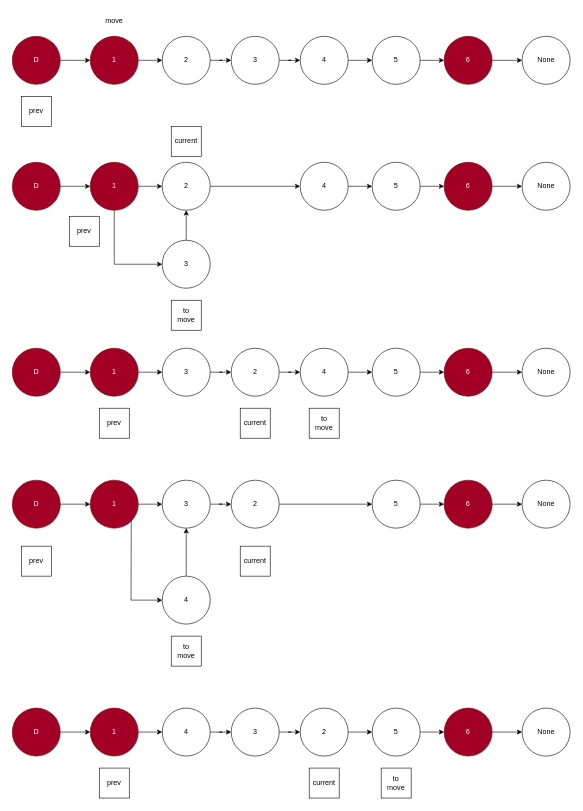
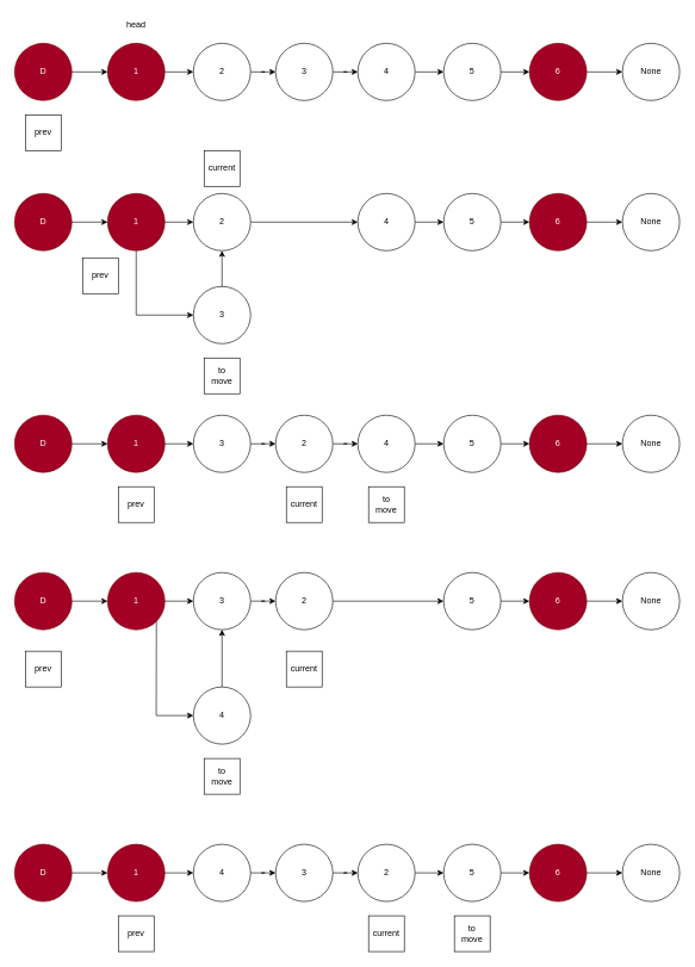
  <mxCell id="0" />
  <mxCell id="1" parent="0" />
  <mxCell id="2" value="" style="edgeStyle=orthogonalEdgeStyle;rounded=0;orthogonalLoop=1;jettySize=auto;html=1;entryX=0;entryY=0.5;entryDx=0;entryDy=0;" parent="1" source="3" target="5" edge="1"><mxGeometry relative="1" as="geometry" /></mxCell>
  <mxCell id="3" value="1" style="ellipse;whiteSpace=wrap;html=1;aspect=fixed;fillColor=#a20025;fontColor=#ffffff;strokeColor=#6F0000;" parent="1" vertex="1"><mxGeometry x="150" y="60" width="80" height="80" as="geometry" /></mxCell>
  <mxCell id="4" style="edgeStyle=orthogonalEdgeStyle;rounded=0;orthogonalLoop=1;jettySize=auto;html=1;entryX=0;entryY=0.5;entryDx=0;entryDy=0;" parent="1" source="5" target="7" edge="1"><mxGeometry relative="1" as="geometry" /></mxCell>
  <mxCell id="5" value="2" style="ellipse;whiteSpace=wrap;html=1;aspect=fixed;" parent="1" vertex="1"><mxGeometry x="270" y="60" width="80" height="80" as="geometry" /></mxCell>
  <mxCell id="6" style="edgeStyle=orthogonalEdgeStyle;rounded=0;orthogonalLoop=1;jettySize=auto;html=1;entryX=0;entryY=0.5;entryDx=0;entryDy=0;" parent="1" source="7" target="9" edge="1"><mxGeometry relative="1" as="geometry" /></mxCell>
  <mxCell id="7" value="3" style="ellipse;whiteSpace=wrap;html=1;aspect=fixed;" parent="1" vertex="1"><mxGeometry x="385" y="60" width="80" height="80" as="geometry" /></mxCell>
  <mxCell id="8" style="edgeStyle=orthogonalEdgeStyle;rounded=0;orthogonalLoop=1;jettySize=auto;html=1;entryX=0;entryY=0.5;entryDx=0;entryDy=0;" parent="1" source="9" target="11" edge="1"><mxGeometry relative="1" as="geometry" /></mxCell>
  <mxCell id="9" value="4" style="ellipse;whiteSpace=wrap;html=1;aspect=fixed;" parent="1" vertex="1"><mxGeometry x="500" y="60" width="80" height="80" as="geometry" /></mxCell>
  <mxCell id="10" style="edgeStyle=orthogonalEdgeStyle;rounded=0;orthogonalLoop=1;jettySize=auto;html=1;entryX=0;entryY=0.5;entryDx=0;entryDy=0;" parent="1" source="11" target="13" edge="1"><mxGeometry relative="1" as="geometry" /></mxCell>
  <mxCell id="11" value="5" style="ellipse;whiteSpace=wrap;html=1;aspect=fixed;" parent="1" vertex="1"><mxGeometry x="620" y="60" width="80" height="80" as="geometry" /></mxCell>
  <mxCell id="12" style="edgeStyle=orthogonalEdgeStyle;rounded=0;orthogonalLoop=1;jettySize=auto;html=1;" parent="1" source="13" target="15" edge="1"><mxGeometry relative="1" as="geometry" /></mxCell>
  <mxCell id="13" value="6" style="ellipse;whiteSpace=wrap;html=1;aspect=fixed;fillColor=#a20025;fontColor=#ffffff;strokeColor=#6F0000;" parent="1" vertex="1"><mxGeometry x="740" y="60" width="80" height="80" as="geometry" /></mxCell>
  <mxCell id="14" value="prev" style="rounded=0;whiteSpace=wrap;html=1;" parent="1" vertex="1"><mxGeometry x="35" y="160" width="50" height="50" as="geometry" /></mxCell>
  <mxCell id="15" value="None" style="ellipse;whiteSpace=wrap;html=1;aspect=fixed;" parent="1" vertex="1"><mxGeometry x="870" y="60" width="80" height="80" as="geometry" /></mxCell>
  <mxCell id="16" style="edgeStyle=orthogonalEdgeStyle;rounded=0;orthogonalLoop=1;jettySize=auto;html=1;" parent="1" source="17" target="3" edge="1"><mxGeometry relative="1" as="geometry" /></mxCell>
  <mxCell id="17" value="D" style="ellipse;whiteSpace=wrap;html=1;aspect=fixed;fillColor=#a20025;fontColor=#ffffff;strokeColor=#6F0000;" parent="1" vertex="1"><mxGeometry x="20" y="60" width="80" height="80" as="geometry" /></mxCell>
  <mxCell id="18" value="" style="edgeStyle=orthogonalEdgeStyle;rounded=0;orthogonalLoop=1;jettySize=auto;html=1;entryX=0;entryY=0.5;entryDx=0;entryDy=0;" parent="1" source="20" target="22" edge="1"><mxGeometry relative="1" as="geometry" /></mxCell>
  <mxCell id="19" style="edgeStyle=orthogonalEdgeStyle;rounded=0;orthogonalLoop=1;jettySize=auto;html=1;entryX=0;entryY=0.5;entryDx=0;entryDy=0;" parent="1" source="20" target="23" edge="1"><mxGeometry relative="1" as="geometry"><Array as="points"><mxPoint x="190" y="440" /></Array></mxGeometry></mxCell>
  <mxCell id="20" value="1" style="ellipse;whiteSpace=wrap;html=1;aspect=fixed;fillColor=#a20025;fontColor=#ffffff;strokeColor=#6F0000;" parent="1" vertex="1"><mxGeometry x="150" y="270" width="80" height="80" as="geometry" /></mxCell>
  <mxCell id="21" style="edgeStyle=orthogonalEdgeStyle;rounded=0;orthogonalLoop=1;jettySize=auto;html=1;" parent="1" source="22" target="25" edge="1"><mxGeometry relative="1" as="geometry" /></mxCell>
  <mxCell id="22" value="2" style="ellipse;whiteSpace=wrap;html=1;aspect=fixed;" parent="1" vertex="1"><mxGeometry x="270" y="270" width="80" height="80" as="geometry" /></mxCell>
  <mxCell id="23" value="3" style="ellipse;whiteSpace=wrap;html=1;aspect=fixed;" parent="1" vertex="1"><mxGeometry x="270" y="400" width="80" height="80" as="geometry" /></mxCell>
  <mxCell id="24" style="edgeStyle=orthogonalEdgeStyle;rounded=0;orthogonalLoop=1;jettySize=auto;html=1;entryX=0;entryY=0.5;entryDx=0;entryDy=0;" parent="1" source="25" target="27" edge="1"><mxGeometry relative="1" as="geometry" /></mxCell>
  <mxCell id="25" value="4" style="ellipse;whiteSpace=wrap;html=1;aspect=fixed;" parent="1" vertex="1"><mxGeometry x="500" y="270" width="80" height="80" as="geometry" /></mxCell>
  <mxCell id="26" style="edgeStyle=orthogonalEdgeStyle;rounded=0;orthogonalLoop=1;jettySize=auto;html=1;entryX=0;entryY=0.5;entryDx=0;entryDy=0;" parent="1" source="27" target="29" edge="1"><mxGeometry relative="1" as="geometry" /></mxCell>
  <mxCell id="27" value="5" style="ellipse;whiteSpace=wrap;html=1;aspect=fixed;" parent="1" vertex="1"><mxGeometry x="620" y="270" width="80" height="80" as="geometry" /></mxCell>
  <mxCell id="28" style="edgeStyle=orthogonalEdgeStyle;rounded=0;orthogonalLoop=1;jettySize=auto;html=1;" parent="1" source="29" target="33" edge="1"><mxGeometry relative="1" as="geometry" /></mxCell>
  <mxCell id="29" value="6" style="ellipse;whiteSpace=wrap;html=1;aspect=fixed;fillColor=#a20025;fontColor=#ffffff;strokeColor=#6F0000;" parent="1" vertex="1"><mxGeometry x="740" y="270" width="80" height="80" as="geometry" /></mxCell>
  <mxCell id="30" value="prev" style="rounded=0;whiteSpace=wrap;html=1;" parent="1" vertex="1"><mxGeometry x="115" y="360" width="50" height="50" as="geometry" /></mxCell>
  <mxCell id="31" value="current" style="rounded=0;whiteSpace=wrap;html=1;" parent="1" vertex="1"><mxGeometry x="285" y="210" width="50" height="50" as="geometry" /></mxCell>
  <mxCell id="32" value="to&lt;br&gt;move" style="rounded=0;whiteSpace=wrap;html=1;" parent="1" vertex="1"><mxGeometry x="285" y="500" width="50" height="50" as="geometry" /></mxCell>
  <mxCell id="33" value="None" style="ellipse;whiteSpace=wrap;html=1;aspect=fixed;" parent="1" vertex="1"><mxGeometry x="870" y="270" width="80" height="80" as="geometry" /></mxCell>
  <mxCell id="34" style="edgeStyle=orthogonalEdgeStyle;rounded=0;orthogonalLoop=1;jettySize=auto;html=1;" parent="1" source="35" target="20" edge="1"><mxGeometry relative="1" as="geometry" /></mxCell>
  <mxCell id="35" value="D" style="ellipse;whiteSpace=wrap;html=1;aspect=fixed;fillColor=#a20025;fontColor=#ffffff;strokeColor=#6F0000;" parent="1" vertex="1"><mxGeometry x="20" y="270" width="80" height="80" as="geometry" /></mxCell>
  <mxCell id="36" value="" style="endArrow=classic;html=1;rounded=0;exitX=0.5;exitY=0;exitDx=0;exitDy=0;entryX=0.5;entryY=1;entryDx=0;entryDy=0;" parent="1" source="23" target="22" edge="1"><mxGeometry width="50" height="50" relative="1" as="geometry"><mxPoint x="410" y="340" as="sourcePoint" /><mxPoint x="460" y="290" as="targetPoint" /></mxGeometry></mxCell>
  <mxCell id="37" value="" style="edgeStyle=orthogonalEdgeStyle;rounded=0;orthogonalLoop=1;jettySize=auto;html=1;entryX=0;entryY=0.5;entryDx=0;entryDy=0;" parent="1" source="38" target="40" edge="1"><mxGeometry relative="1" as="geometry" /></mxCell>
  <mxCell id="38" value="1" style="ellipse;whiteSpace=wrap;html=1;aspect=fixed;fillColor=#a20025;fontColor=#ffffff;strokeColor=#6F0000;" parent="1" vertex="1"><mxGeometry x="150" y="580" width="80" height="80" as="geometry" /></mxCell>
  <mxCell id="39" style="edgeStyle=orthogonalEdgeStyle;rounded=0;orthogonalLoop=1;jettySize=auto;html=1;entryX=0;entryY=0.5;entryDx=0;entryDy=0;" parent="1" source="40" target="42" edge="1"><mxGeometry relative="1" as="geometry" /></mxCell>
  <mxCell id="40" value="3" style="ellipse;whiteSpace=wrap;html=1;aspect=fixed;" parent="1" vertex="1"><mxGeometry x="270" y="580" width="80" height="80" as="geometry" /></mxCell>
  <mxCell id="41" style="edgeStyle=orthogonalEdgeStyle;rounded=0;orthogonalLoop=1;jettySize=auto;html=1;entryX=0;entryY=0.5;entryDx=0;entryDy=0;" parent="1" source="42" target="44" edge="1"><mxGeometry relative="1" as="geometry" /></mxCell>
  <mxCell id="42" value="2" style="ellipse;whiteSpace=wrap;html=1;aspect=fixed;" parent="1" vertex="1"><mxGeometry x="385" y="580" width="80" height="80" as="geometry" /></mxCell>
  <mxCell id="43" style="edgeStyle=orthogonalEdgeStyle;rounded=0;orthogonalLoop=1;jettySize=auto;html=1;entryX=0;entryY=0.5;entryDx=0;entryDy=0;" parent="1" source="44" target="46" edge="1"><mxGeometry relative="1" as="geometry" /></mxCell>
  <mxCell id="44" value="4" style="ellipse;whiteSpace=wrap;html=1;aspect=fixed;" parent="1" vertex="1"><mxGeometry x="500" y="580" width="80" height="80" as="geometry" /></mxCell>
  <mxCell id="45" style="edgeStyle=orthogonalEdgeStyle;rounded=0;orthogonalLoop=1;jettySize=auto;html=1;entryX=0;entryY=0.5;entryDx=0;entryDy=0;" parent="1" source="46" target="48" edge="1"><mxGeometry relative="1" as="geometry" /></mxCell>
  <mxCell id="46" value="5" style="ellipse;whiteSpace=wrap;html=1;aspect=fixed;" parent="1" vertex="1"><mxGeometry x="620" y="580" width="80" height="80" as="geometry" /></mxCell>
  <mxCell id="47" style="edgeStyle=orthogonalEdgeStyle;rounded=0;orthogonalLoop=1;jettySize=auto;html=1;" parent="1" source="48" target="52" edge="1"><mxGeometry relative="1" as="geometry" /></mxCell>
  <mxCell id="48" value="6" style="ellipse;whiteSpace=wrap;html=1;aspect=fixed;fillColor=#a20025;fontColor=#ffffff;strokeColor=#6F0000;" parent="1" vertex="1"><mxGeometry x="740" y="580" width="80" height="80" as="geometry" /></mxCell>
  <mxCell id="49" value="prev" style="rounded=0;whiteSpace=wrap;html=1;" parent="1" vertex="1"><mxGeometry x="165" y="680" width="50" height="50" as="geometry" /></mxCell>
  <mxCell id="50" value="current" style="rounded=0;whiteSpace=wrap;html=1;" parent="1" vertex="1"><mxGeometry x="400" y="680" width="50" height="50" as="geometry" /></mxCell>
  <mxCell id="51" value="to&lt;br&gt;move" style="rounded=0;whiteSpace=wrap;html=1;" parent="1" vertex="1"><mxGeometry x="515" y="680" width="50" height="50" as="geometry" /></mxCell>
  <mxCell id="52" value="None" style="ellipse;whiteSpace=wrap;html=1;aspect=fixed;" parent="1" vertex="1"><mxGeometry x="870" y="580" width="80" height="80" as="geometry" /></mxCell>
  <mxCell id="53" style="edgeStyle=orthogonalEdgeStyle;rounded=0;orthogonalLoop=1;jettySize=auto;html=1;" parent="1" source="54" target="38" edge="1"><mxGeometry relative="1" as="geometry" /></mxCell>
  <mxCell id="54" value="D" style="ellipse;whiteSpace=wrap;html=1;aspect=fixed;fillColor=#a20025;fontColor=#ffffff;strokeColor=#6F0000;" parent="1" vertex="1"><mxGeometry x="20" y="580" width="80" height="80" as="geometry" /></mxCell>
  <mxCell id="55" value="" style="edgeStyle=orthogonalEdgeStyle;rounded=0;orthogonalLoop=1;jettySize=auto;html=1;entryX=0;entryY=0.5;entryDx=0;entryDy=0;" parent="1" source="56" target="58" edge="1"><mxGeometry relative="1" as="geometry" /></mxCell>
  <mxCell id="56" value="1" style="ellipse;whiteSpace=wrap;html=1;aspect=fixed;fillColor=#a20025;fontColor=#ffffff;strokeColor=#6F0000;" parent="1" vertex="1"><mxGeometry x="150" y="800" width="80" height="80" as="geometry" /></mxCell>
  <mxCell id="57" style="edgeStyle=orthogonalEdgeStyle;rounded=0;orthogonalLoop=1;jettySize=auto;html=1;entryX=0;entryY=0.5;entryDx=0;entryDy=0;" parent="1" source="58" target="60" edge="1"><mxGeometry relative="1" as="geometry" /></mxCell>
  <mxCell id="58" value="3" style="ellipse;whiteSpace=wrap;html=1;aspect=fixed;" parent="1" vertex="1"><mxGeometry x="270" y="800" width="80" height="80" as="geometry" /></mxCell>
  <mxCell id="59" style="edgeStyle=orthogonalEdgeStyle;rounded=0;orthogonalLoop=1;jettySize=auto;html=1;" parent="1" source="60" target="64" edge="1"><mxGeometry relative="1" as="geometry" /></mxCell>
  <mxCell id="60" value="2" style="ellipse;whiteSpace=wrap;html=1;aspect=fixed;" parent="1" vertex="1"><mxGeometry x="385" y="800" width="80" height="80" as="geometry" /></mxCell>
  <mxCell id="61" style="edgeStyle=orthogonalEdgeStyle;rounded=0;orthogonalLoop=1;jettySize=auto;html=1;" parent="1" source="62" target="58" edge="1"><mxGeometry relative="1" as="geometry" /></mxCell>
  <mxCell id="62" value="4" style="ellipse;whiteSpace=wrap;html=1;aspect=fixed;" parent="1" vertex="1"><mxGeometry x="270" y="960" width="80" height="80" as="geometry" /></mxCell>
  <mxCell id="63" style="edgeStyle=orthogonalEdgeStyle;rounded=0;orthogonalLoop=1;jettySize=auto;html=1;entryX=0;entryY=0.5;entryDx=0;entryDy=0;" parent="1" source="64" target="66" edge="1"><mxGeometry relative="1" as="geometry" /></mxCell>
  <mxCell id="64" value="5" style="ellipse;whiteSpace=wrap;html=1;aspect=fixed;" parent="1" vertex="1"><mxGeometry x="620" y="800" width="80" height="80" as="geometry" /></mxCell>
  <mxCell id="65" style="edgeStyle=orthogonalEdgeStyle;rounded=0;orthogonalLoop=1;jettySize=auto;html=1;" parent="1" source="66" target="70" edge="1"><mxGeometry relative="1" as="geometry" /></mxCell>
  <mxCell id="66" value="6" style="ellipse;whiteSpace=wrap;html=1;aspect=fixed;fillColor=#a20025;fontColor=#ffffff;strokeColor=#6F0000;" parent="1" vertex="1"><mxGeometry x="740" y="800" width="80" height="80" as="geometry" /></mxCell>
  <mxCell id="67" value="prev" style="rounded=0;whiteSpace=wrap;html=1;" parent="1" vertex="1"><mxGeometry x="35" y="910" width="50" height="50" as="geometry" /></mxCell>
  <mxCell id="68" value="current" style="rounded=0;whiteSpace=wrap;html=1;" parent="1" vertex="1"><mxGeometry x="400" y="910" width="50" height="50" as="geometry" /></mxCell>
  <mxCell id="69" value="to&lt;br&gt;move" style="rounded=0;whiteSpace=wrap;html=1;" parent="1" vertex="1"><mxGeometry x="285" y="1060" width="50" height="50" as="geometry" /></mxCell>
  <mxCell id="70" value="None" style="ellipse;whiteSpace=wrap;html=1;aspect=fixed;" parent="1" vertex="1"><mxGeometry x="870" y="800" width="80" height="80" as="geometry" /></mxCell>
  <mxCell id="71" style="edgeStyle=orthogonalEdgeStyle;rounded=0;orthogonalLoop=1;jettySize=auto;html=1;" parent="1" source="72" target="56" edge="1"><mxGeometry relative="1" as="geometry" /></mxCell>
  <mxCell id="72" value="D" style="ellipse;whiteSpace=wrap;html=1;aspect=fixed;fillColor=#a20025;fontColor=#ffffff;strokeColor=#6F0000;" parent="1" vertex="1"><mxGeometry x="20" y="800" width="80" height="80" as="geometry" /></mxCell>
  <mxCell id="73" value="" style="endArrow=classic;html=1;rounded=0;exitX=1;exitY=1;exitDx=0;exitDy=0;entryX=0;entryY=0.5;entryDx=0;entryDy=0;" parent="1" source="56" target="62" edge="1"><mxGeometry width="50" height="50" relative="1" as="geometry"><mxPoint x="590" y="850" as="sourcePoint" /><mxPoint x="640" y="800" as="targetPoint" /><Array as="points"><mxPoint x="218" y="1000" /></Array></mxGeometry></mxCell>
  <mxCell id="74" value="" style="edgeStyle=orthogonalEdgeStyle;rounded=0;orthogonalLoop=1;jettySize=auto;html=1;entryX=0;entryY=0.5;entryDx=0;entryDy=0;" parent="1" source="75" target="77" edge="1"><mxGeometry relative="1" as="geometry" /></mxCell>
  <mxCell id="75" value="1" style="ellipse;whiteSpace=wrap;html=1;aspect=fixed;fillColor=#a20025;fontColor=#ffffff;strokeColor=#6F0000;" parent="1" vertex="1"><mxGeometry x="150" y="1180" width="80" height="80" as="geometry" /></mxCell>
  <mxCell id="76" style="edgeStyle=orthogonalEdgeStyle;rounded=0;orthogonalLoop=1;jettySize=auto;html=1;entryX=0;entryY=0.5;entryDx=0;entryDy=0;" parent="1" source="77" target="79" edge="1"><mxGeometry relative="1" as="geometry" /></mxCell>
  <mxCell id="77" value="4" style="ellipse;whiteSpace=wrap;html=1;aspect=fixed;" parent="1" vertex="1"><mxGeometry x="270" y="1180" width="80" height="80" as="geometry" /></mxCell>
  <mxCell id="78" style="edgeStyle=orthogonalEdgeStyle;rounded=0;orthogonalLoop=1;jettySize=auto;html=1;entryX=0;entryY=0.5;entryDx=0;entryDy=0;" parent="1" source="79" target="81" edge="1"><mxGeometry relative="1" as="geometry" /></mxCell>
  <mxCell id="79" value="3" style="ellipse;whiteSpace=wrap;html=1;aspect=fixed;" parent="1" vertex="1"><mxGeometry x="385" y="1180" width="80" height="80" as="geometry" /></mxCell>
  <mxCell id="80" style="edgeStyle=orthogonalEdgeStyle;rounded=0;orthogonalLoop=1;jettySize=auto;html=1;entryX=0;entryY=0.5;entryDx=0;entryDy=0;" parent="1" source="81" target="83" edge="1"><mxGeometry relative="1" as="geometry" /></mxCell>
  <mxCell id="81" value="2" style="ellipse;whiteSpace=wrap;html=1;aspect=fixed;" parent="1" vertex="1"><mxGeometry x="500" y="1180" width="80" height="80" as="geometry" /></mxCell>
  <mxCell id="82" style="edgeStyle=orthogonalEdgeStyle;rounded=0;orthogonalLoop=1;jettySize=auto;html=1;entryX=0;entryY=0.5;entryDx=0;entryDy=0;" parent="1" source="83" target="85" edge="1"><mxGeometry relative="1" as="geometry" /></mxCell>
  <mxCell id="83" value="5" style="ellipse;whiteSpace=wrap;html=1;aspect=fixed;" parent="1" vertex="1"><mxGeometry x="620" y="1180" width="80" height="80" as="geometry" /></mxCell>
  <mxCell id="84" style="edgeStyle=orthogonalEdgeStyle;rounded=0;orthogonalLoop=1;jettySize=auto;html=1;" parent="1" source="85" target="89" edge="1"><mxGeometry relative="1" as="geometry" /></mxCell>
  <mxCell id="85" value="6" style="ellipse;whiteSpace=wrap;html=1;aspect=fixed;fillColor=#a20025;fontColor=#ffffff;strokeColor=#6F0000;" parent="1" vertex="1"><mxGeometry x="740" y="1180" width="80" height="80" as="geometry" /></mxCell>
  <mxCell id="86" value="prev" style="rounded=0;whiteSpace=wrap;html=1;" parent="1" vertex="1"><mxGeometry x="165" y="1280" width="50" height="50" as="geometry" /></mxCell>
  <mxCell id="87" value="current" style="rounded=0;whiteSpace=wrap;html=1;" parent="1" vertex="1"><mxGeometry x="515" y="1280" width="50" height="50" as="geometry" /></mxCell>
  <mxCell id="88" value="to&lt;br&gt;move" style="rounded=0;whiteSpace=wrap;html=1;" parent="1" vertex="1"><mxGeometry x="635" y="1280" width="50" height="50" as="geometry" /></mxCell>
  <mxCell id="89" value="None" style="ellipse;whiteSpace=wrap;html=1;aspect=fixed;" parent="1" vertex="1"><mxGeometry x="870" y="1180" width="80" height="80" as="geometry" /></mxCell>
  <mxCell id="90" style="edgeStyle=orthogonalEdgeStyle;rounded=0;orthogonalLoop=1;jettySize=auto;html=1;" parent="1" source="91" target="75" edge="1"><mxGeometry relative="1" as="geometry" /></mxCell>
  <mxCell id="91" value="D" style="ellipse;whiteSpace=wrap;html=1;aspect=fixed;fillColor=#a20025;fontColor=#ffffff;strokeColor=#6F0000;" parent="1" vertex="1"><mxGeometry x="20" y="1180" width="80" height="80" as="geometry" /></mxCell>
- <mxCell id="92" value="move" style="text;html=1;align=center;verticalAlign=middle;whiteSpace=wrap;rounded=0;" parent="1" vertex="1"><mxGeometry x="160" y="20" width="60" height="30" as="geometry" /></mxCell>
+ <mxCell id="92" value="head" style="text;html=1;align=center;verticalAlign=middle;whiteSpace=wrap;rounded=0;" parent="1" vertex="1"><mxGeometry x="160" y="20" width="60" height="30" as="geometry" /></mxCell>
